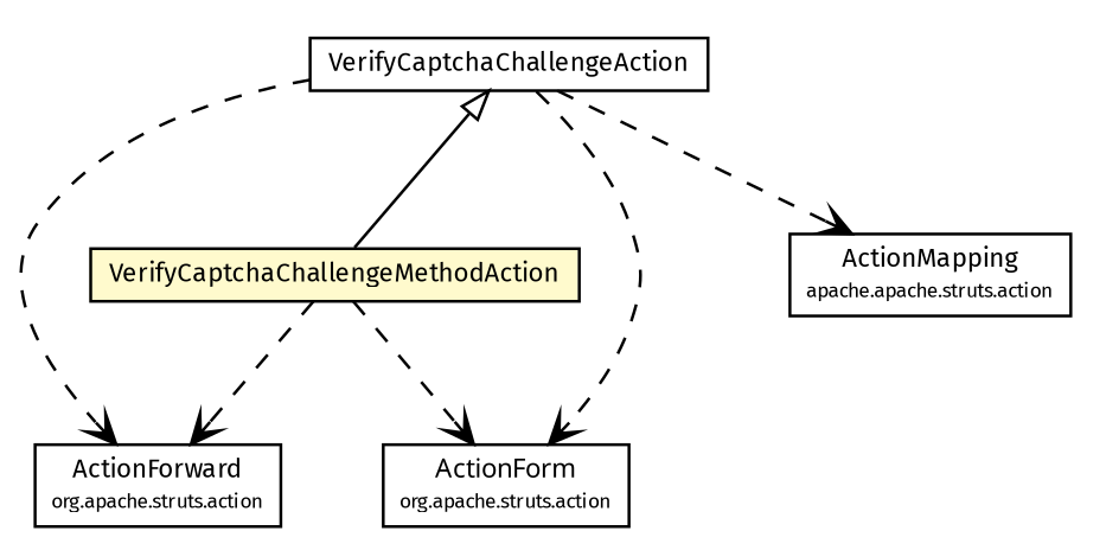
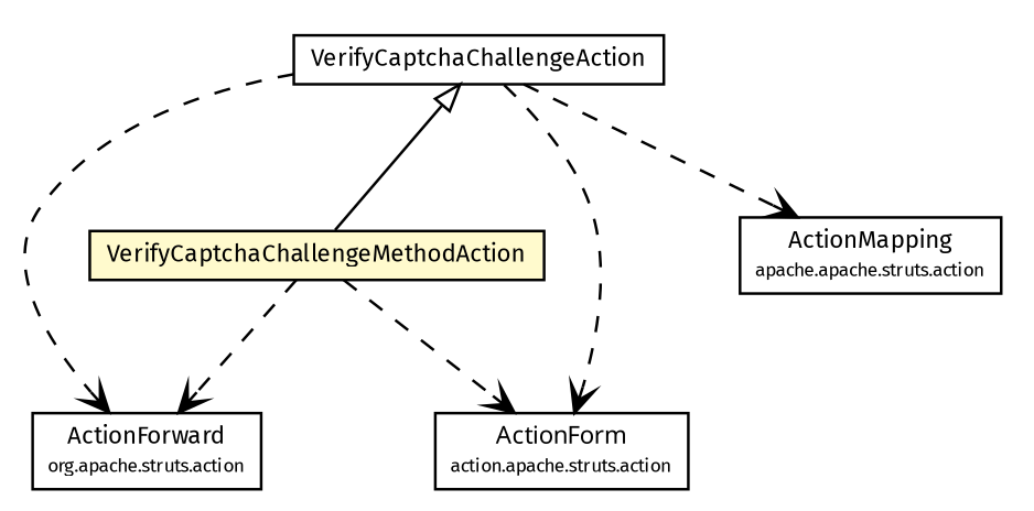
  digraph {
    fontname="Fira Sans"
    node [fontcolor=black fontname="Fira Sans" fontsize=9.0 shape=plaintext]
    edge [arrowhead=open color=black fontcolor=black fontname="Fira Sans" fontsize=10.0 headport=p labelfontname=arial labelfontsize=10 style=dashed tailport=p]
    n1 [label=<<table border="0" cellborder="1" cellspacing="0" cellpadding="2" port="p" bgcolor="lemonChiffon" href="./VerifyCaptchaChallengeMethodAction.html"> 		<tr><td><table border="0" cellspacing="0" cellpadding="1"> 			<tr><td> VerifyCaptchaChallengeMethodAction </td></tr> 		</table></td></tr> 		</table>>]
    n2 [label=<<table border="0" cellborder="1" cellspacing="0" cellpadding="2" port="p" href="http://java.sun.com/j2se/1.4.2/docs/api/org/apache/struts/action/ActionForward.html"> 		<tr><td><table border="0" cellspacing="0" cellpadding="1"> 			<tr><td> ActionForward </td></tr> 			<tr><td><font point-size="7.0"> org.apache.struts.action </font></td></tr> 		</table></td></tr> 		</table>>]
-   n3 [label=<<table border="0" cellborder="1" cellspacing="0" cellpadding="2" port="p" href="http://java.sun.com/j2se/1.4.2/docs/api/org/apache/struts/action/ActionForm.html"> 		<tr><td><table border="0" cellspacing="0" cellpadding="1"> 			<tr><td><font face="ariali"> ActionForm </font></td></tr> 			<tr><td><font point-size="7.0"> org.apache.struts.action </font></td></tr> 		</table></td></tr> 		</table>>]
+   n3 [label=<<table border="0" cellborder="1" cellspacing="0" cellpadding="2" port="p" href="http://java.sun.com/j2se/1.4.2/docs/api/org/apache/struts/action/ActionForm.html"> 		<tr><td><table border="0" cellspacing="0" cellpadding="1"> 			<tr><td><font face="ariali"> ActionForm </font></td></tr> 			<tr><td><font point-size="7.0"> action.apache.struts.action </font></td></tr> 		</table></td></tr> 		</table>>]
    n4 [label=<<table border="0" cellborder="1" cellspacing="0" cellpadding="2" port="p" href="http://java.sun.com/j2se/1.4.2/docs/api/org/apache/struts/action/ActionMapping.html"> 		<tr><td><table border="0" cellspacing="0" cellpadding="1"> 			<tr><td> ActionMapping </td></tr> 			<tr><td><font point-size="7.0"> apache.apache.struts.action </font></td></tr> 		</table></td></tr> 		</table>>]
    n5 [label=<<table border="0" cellborder="1" cellspacing="0" cellpadding="2" port="p" href="./VerifyCaptchaChallengeAction.html"> 		<tr><td><table border="0" cellspacing="0" cellpadding="1"> 			<tr><td> VerifyCaptchaChallengeAction </td></tr> 		</table></td></tr> 		</table>>]
    n1 -> n2
    n1 -> n3
    n5 -> n1 [arrowtail=empty dir=back fontsize=10 arrowhead="" color="" fontcolor="" style=""]
    n5 -> n2
    n5 -> n3
    n5 -> n4
  }
